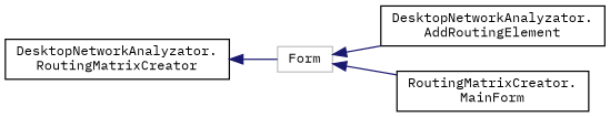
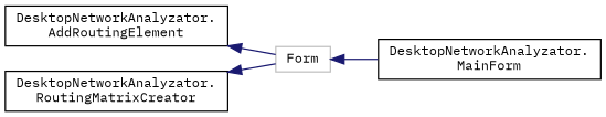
  digraph {
    fontname="IBM Plex Mono"
    rankdir=LR
    node [color=black fillcolor=white fontname="IBM Plex Mono" fontsize=10 shape=record style=filled]
    edge [color=midnightblue dir=back fontname="IBM Plex Mono" fontsize=10 labelfontname=Helvetica labelfontsize=10 style=solid]
    n1 [color=grey75 height=0.2 label=Form width=0.4]
    n2 [height=0.2 label="DesktopNetworkAnalyzator.\lAddRoutingElement" width=0.4]
-   n3 [height=0.2 label="RoutingMatrixCreator.\lMainForm" width=0.4]
+   n3 [height=0.2 label="DesktopNetworkAnalyzator.\lMainForm" width=0.4]
    n4 [height=0.2 label="DesktopNetworkAnalyzator.\lRoutingMatrixCreator" width=0.4]
-   n1 -> n2
+   n2 -> n1
    n1 -> n3
    n4 -> n1
  }
